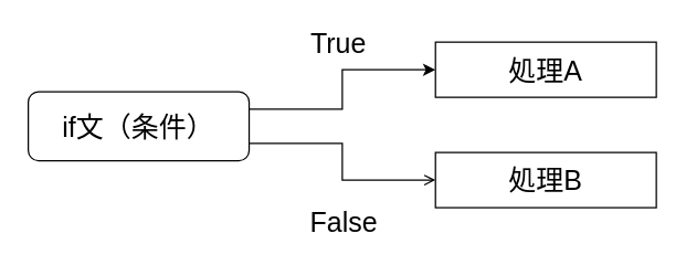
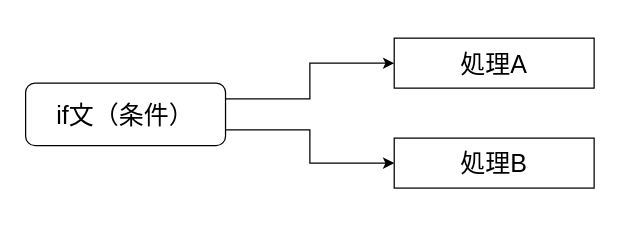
  <mxCell id="0" />
  <mxCell id="1" parent="0" />
  <mxCell id="2" style="edgeStyle=orthogonalEdgeStyle;rounded=0;orthogonalLoop=1;jettySize=auto;html=1;exitX=1;exitY=0.25;exitDx=0;exitDy=0;entryX=0;entryY=0.5;entryDx=0;entryDy=0;fontSize=20;" edge="1" parent="1" source="4" target="5"><mxGeometry relative="1" as="geometry" /></mxCell>
- <mxCell id="3" style="edgeStyle=orthogonalEdgeStyle;rounded=0;orthogonalLoop=1;jettySize=auto;html=1;exitX=1;exitY=0.75;exitDx=0;exitDy=0;entryX=0;entryY=0.5;entryDx=0;entryDy=0;fontSize=20;endArrow=open;" edge="1" parent="1" source="4" target="6"><mxGeometry relative="1" as="geometry" /></mxCell>
+ <mxCell id="3" style="edgeStyle=orthogonalEdgeStyle;rounded=0;orthogonalLoop=1;jettySize=auto;html=1;exitX=1;exitY=0.75;exitDx=0;exitDy=0;entryX=0;entryY=0.5;entryDx=0;entryDy=0;fontSize=20;" edge="1" parent="1" source="4" target="6"><mxGeometry relative="1" as="geometry" /></mxCell>
  <mxCell id="4" value="if文（条件）" style="rounded=1;whiteSpace=wrap;html=1;fontSize=20;" vertex="1" parent="1"><mxGeometry x="20" y="66" width="160" height="50" as="geometry" /></mxCell>
  <mxCell id="5" value="処理A" style="rounded=0;whiteSpace=wrap;html=1;fontSize=20;" vertex="1" parent="1"><mxGeometry x="315" y="30" width="160" height="40" as="geometry" /></mxCell>
  <mxCell id="6" value="処理B" style="rounded=0;whiteSpace=wrap;html=1;fontSize=20;" vertex="1" parent="1"><mxGeometry x="315" y="110" width="160" height="40" as="geometry" /></mxCell>
- <mxCell id="7" value="True" style="text;html=1;strokeColor=none;fillColor=none;align=center;verticalAlign=middle;whiteSpace=wrap;rounded=0;fontSize=20;" vertex="1" parent="1"><mxGeometry x="225" y="20" width="40" height="20" as="geometry" /></mxCell>
- <mxCell id="8" value="False" style="text;html=1;strokeColor=none;fillColor=none;align=center;verticalAlign=middle;whiteSpace=wrap;rounded=0;fontSize=20;" vertex="1" parent="1"><mxGeometry x="229" y="150" width="40" height="20" as="geometry" /></mxCell>
